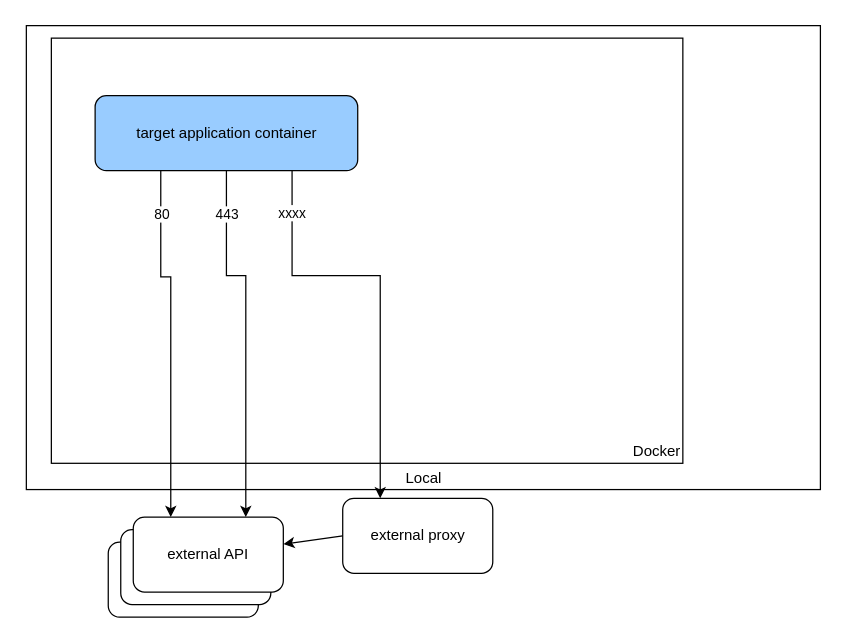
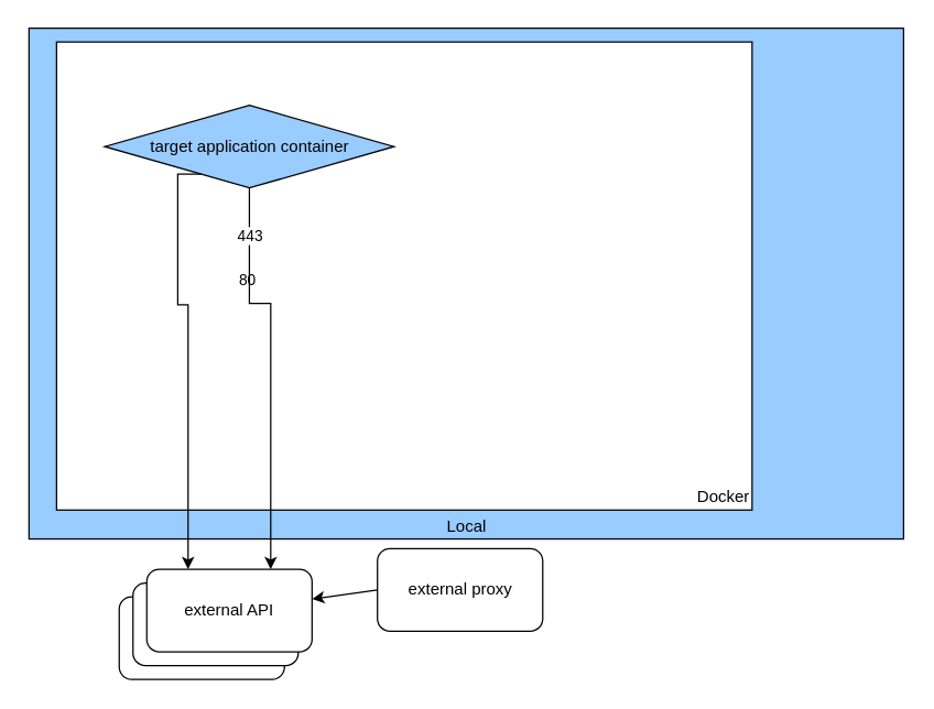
  <mxCell id="0" />
  <mxCell id="1" parent="0" />
- <mxCell id="2" value="Local" style="rounded=0;whiteSpace=wrap;html=1;verticalAlign=bottom;" vertex="1" parent="1"><mxGeometry x="20.5" y="20" width="635" height="371" as="geometry" /></mxCell>
+ <mxCell id="2" value="Local" style="rounded=0;whiteSpace=wrap;html=1;verticalAlign=bottom;fillColor=#99ccff;" vertex="1" parent="1"><mxGeometry x="20.5" y="20" width="635" height="371" as="geometry" /></mxCell>
  <mxCell id="3" value="Docker" style="rounded=0;whiteSpace=wrap;html=1;verticalAlign=bottom;align=right;" vertex="1" parent="1"><mxGeometry x="40.5" y="30" width="505" height="340" as="geometry" /></mxCell>
- <mxCell id="4" value="target application container" style="rounded=1;whiteSpace=wrap;html=1;fillColor=#99CCFF;" vertex="1" parent="1"><mxGeometry x="75.5" y="76" width="210" height="60" as="geometry" /></mxCell>
+ <mxCell id="4" value="target application container" style="rhombus;whiteSpace=wrap;html=1;fillColor=#99CCFF;" vertex="1" parent="1"><mxGeometry x="75.5" y="76" width="210" height="60" as="geometry" /></mxCell>
  <mxCell id="5" value="external proxy" style="rounded=1;whiteSpace=wrap;html=1;" vertex="1" parent="1"><mxGeometry x="273.5" y="398" width="120" height="60" as="geometry" /></mxCell>
  <mxCell id="6" value="external API" style="rounded=1;whiteSpace=wrap;html=1;" vertex="1" parent="1"><mxGeometry x="86" y="433" width="120" height="60" as="geometry" /></mxCell>
  <mxCell id="7" value="external API" style="rounded=1;whiteSpace=wrap;html=1;" vertex="1" parent="1"><mxGeometry x="96" y="423" width="120" height="60" as="geometry" /></mxCell>
  <mxCell id="8" value="external API" style="rounded=1;whiteSpace=wrap;html=1;" vertex="1" parent="1"><mxGeometry x="106" y="413" width="120" height="60" as="geometry" /></mxCell>
  <mxCell id="9" value="" style="endArrow=classic;html=1;exitX=0;exitY=0.5;exitDx=0;exitDy=0;" edge="1" parent="1" source="5" target="8"><mxGeometry x="-0.792" y="10" width="50" height="50" relative="1" as="geometry"><mxPoint x="411" y="453" as="sourcePoint" /><mxPoint x="460.04" y="485" as="targetPoint" /><mxPoint as="offset" /></mxGeometry></mxCell>
  <mxCell id="10" value="80" style="edgeStyle=orthogonalEdgeStyle;rounded=0;orthogonalLoop=1;jettySize=auto;html=1;exitX=0.25;exitY=1;exitDx=0;exitDy=0;entryX=0.25;entryY=0;entryDx=0;entryDy=0;" edge="1" parent="1" source="4" target="8"><mxGeometry x="-0.397" y="50" relative="1" as="geometry"><mxPoint x="828.5" y="300.5" as="sourcePoint" /><mxPoint x="828.5" y="94.5" as="targetPoint" /><Array as="points"><mxPoint x="128.5" y="221" /><mxPoint x="136.5" y="221" /></Array><mxPoint as="offset" /></mxGeometry></mxCell>
  <mxCell id="11" value="443" style="edgeStyle=orthogonalEdgeStyle;rounded=0;orthogonalLoop=1;jettySize=auto;html=1;exitX=0.5;exitY=1;exitDx=0;exitDy=0;entryX=0.75;entryY=0;entryDx=0;entryDy=0;" edge="1" parent="1" source="4" target="8"><mxGeometry x="-0.76" relative="1" as="geometry"><mxPoint x="115.5" y="145.5" as="sourcePoint" /><mxPoint x="443.5" y="94.5" as="targetPoint" /><Array as="points"><mxPoint x="180.5" y="220" /><mxPoint x="195.5" y="220" /></Array><mxPoint as="offset" /></mxGeometry></mxCell>
- <mxCell id="12" value="xxxx" style="edgeStyle=orthogonalEdgeStyle;rounded=0;orthogonalLoop=1;jettySize=auto;html=1;exitX=0.75;exitY=1;exitDx=0;exitDy=0;entryX=0.25;entryY=0;entryDx=0;entryDy=0;" edge="1" parent="1" source="4" target="5"><mxGeometry x="-0.793" relative="1" as="geometry"><mxPoint x="145.5" y="145.5" as="sourcePoint" /><mxPoint x="561.5" y="94.5" as="targetPoint" /><Array as="points"><mxPoint x="233.5" y="220" /><mxPoint x="303.5" y="220" /></Array><mxPoint as="offset" /></mxGeometry></mxCell>
